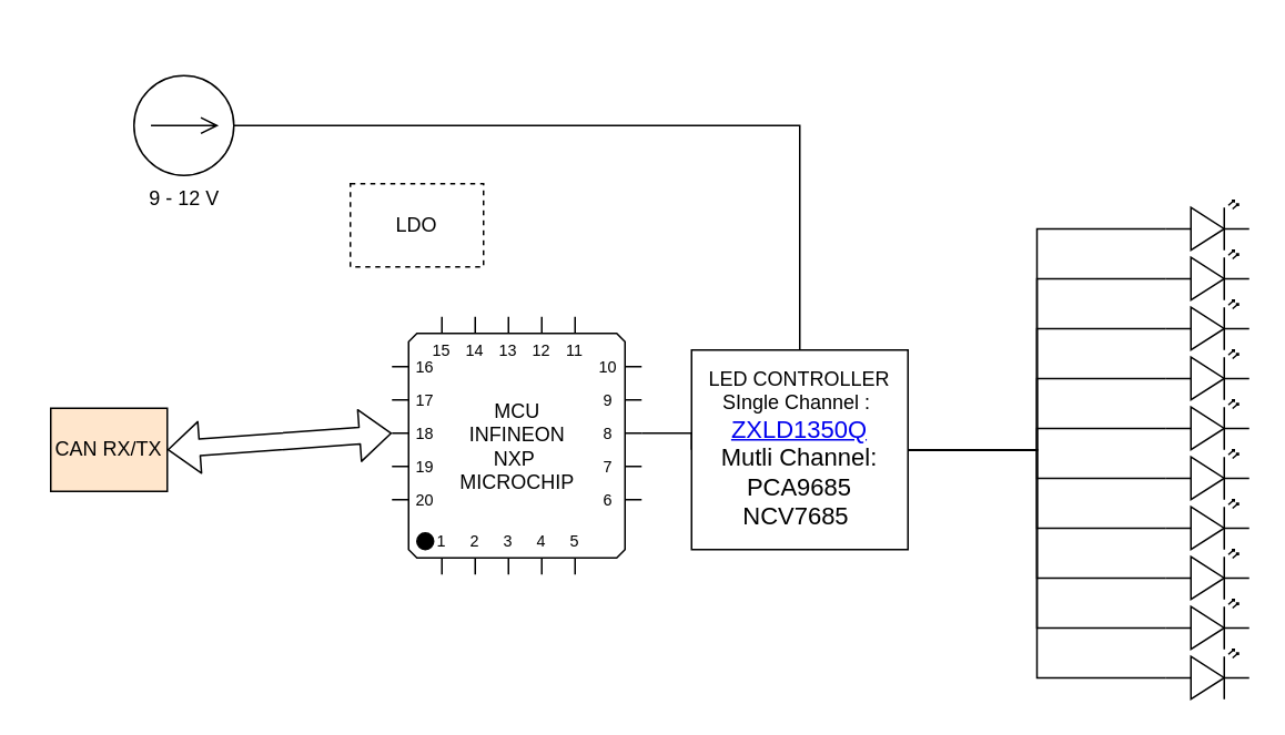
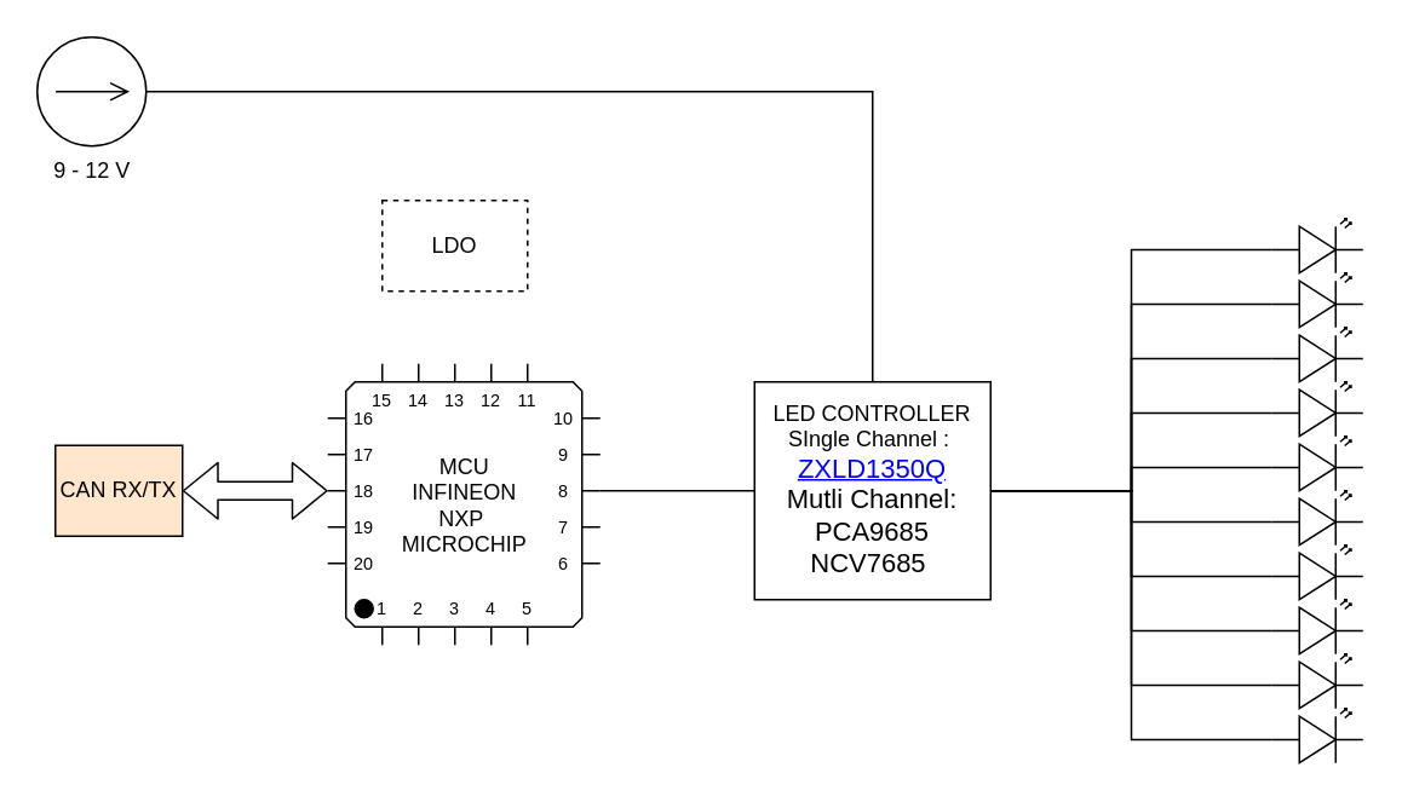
  <mxCell id="0" />
  <mxCell id="1" parent="0" />
  <mxCell id="2" style="edgeStyle=orthogonalEdgeStyle;rounded=0;orthogonalLoop=1;jettySize=auto;html=1;exitX=1;exitY=0.5;exitDx=0;exitDy=0;entryX=0;entryY=0.57;entryDx=0;entryDy=0;entryPerimeter=0;endArrow=none;endFill=0;" parent="1" source="12" target="15" edge="1"><mxGeometry relative="1" as="geometry" /></mxCell>
  <mxCell id="3" style="edgeStyle=orthogonalEdgeStyle;rounded=0;orthogonalLoop=1;jettySize=auto;html=1;exitX=1;exitY=0.5;exitDx=0;exitDy=0;entryX=0;entryY=0.57;entryDx=0;entryDy=0;entryPerimeter=0;endArrow=none;endFill=0;" parent="1" source="12" target="16" edge="1"><mxGeometry relative="1" as="geometry" /></mxCell>
  <mxCell id="4" style="edgeStyle=orthogonalEdgeStyle;rounded=0;orthogonalLoop=1;jettySize=auto;html=1;exitX=1;exitY=0.5;exitDx=0;exitDy=0;entryX=0;entryY=0.57;entryDx=0;entryDy=0;entryPerimeter=0;endArrow=none;endFill=0;" parent="1" source="12" target="17" edge="1"><mxGeometry relative="1" as="geometry" /></mxCell>
  <mxCell id="5" style="edgeStyle=orthogonalEdgeStyle;rounded=0;orthogonalLoop=1;jettySize=auto;html=1;exitX=1;exitY=0.5;exitDx=0;exitDy=0;entryX=0;entryY=0.57;entryDx=0;entryDy=0;entryPerimeter=0;endArrow=none;endFill=0;" parent="1" source="12" target="14" edge="1"><mxGeometry relative="1" as="geometry" /></mxCell>
  <mxCell id="6" style="edgeStyle=orthogonalEdgeStyle;rounded=0;orthogonalLoop=1;jettySize=auto;html=1;exitX=1;exitY=0.5;exitDx=0;exitDy=0;entryX=0;entryY=0.57;entryDx=0;entryDy=0;entryPerimeter=0;endArrow=none;endFill=0;" parent="1" source="12" target="13" edge="1"><mxGeometry relative="1" as="geometry" /></mxCell>
  <mxCell id="7" style="edgeStyle=orthogonalEdgeStyle;rounded=0;orthogonalLoop=1;jettySize=auto;html=1;exitX=1;exitY=0.5;exitDx=0;exitDy=0;entryX=0;entryY=0.57;entryDx=0;entryDy=0;entryPerimeter=0;endArrow=none;endFill=0;" parent="1" source="12" target="18" edge="1"><mxGeometry relative="1" as="geometry" /></mxCell>
  <mxCell id="8" style="edgeStyle=orthogonalEdgeStyle;rounded=0;orthogonalLoop=1;jettySize=auto;html=1;exitX=1;exitY=0.5;exitDx=0;exitDy=0;entryX=0;entryY=0.57;entryDx=0;entryDy=0;entryPerimeter=0;endArrow=none;endFill=0;" parent="1" source="12" target="19" edge="1"><mxGeometry relative="1" as="geometry" /></mxCell>
  <mxCell id="9" style="edgeStyle=orthogonalEdgeStyle;rounded=0;orthogonalLoop=1;jettySize=auto;html=1;exitX=1;exitY=0.5;exitDx=0;exitDy=0;entryX=0;entryY=0.57;entryDx=0;entryDy=0;entryPerimeter=0;endArrow=none;endFill=0;" parent="1" source="12" target="20" edge="1"><mxGeometry relative="1" as="geometry" /></mxCell>
  <mxCell id="10" style="edgeStyle=orthogonalEdgeStyle;rounded=0;orthogonalLoop=1;jettySize=auto;html=1;exitX=1;exitY=0.5;exitDx=0;exitDy=0;entryX=0;entryY=0.57;entryDx=0;entryDy=0;entryPerimeter=0;endArrow=none;endFill=0;" parent="1" source="12" target="21" edge="1"><mxGeometry relative="1" as="geometry" /></mxCell>
  <mxCell id="11" style="edgeStyle=orthogonalEdgeStyle;rounded=0;orthogonalLoop=1;jettySize=auto;html=1;exitX=1;exitY=0.5;exitDx=0;exitDy=0;entryX=0;entryY=0.57;entryDx=0;entryDy=0;entryPerimeter=0;endArrow=none;endFill=0;" parent="1" source="12" target="22" edge="1"><mxGeometry relative="1" as="geometry" /></mxCell>
  <mxCell id="12" value="LED CONTROLLER&lt;br&gt;SIngle Channel :&amp;nbsp;&lt;br&gt;&lt;span style=&quot;font-size: 11.0pt ; font-family: &amp;#34;calibri&amp;#34; , sans-serif&quot;&gt;&lt;a href=&quot;https://www.diodes.com/assets/Datasheets/ZXLD1350Q.pdf&quot;&gt;ZXLD1350Q&lt;/a&gt;&lt;br&gt;Mutli Channel:&lt;br&gt;&lt;/span&gt;&lt;span style=&quot;font-size: 11.0pt ; font-family: &amp;#34;calibri&amp;#34; , sans-serif&quot;&gt;PCA9685&lt;br&gt;&lt;/span&gt;&lt;span style=&quot;font-size: 11.0pt ; font-family: &amp;#34;calibri&amp;#34; , sans-serif&quot;&gt;NCV7685&amp;nbsp;&lt;/span&gt;&lt;span style=&quot;font-size: 11.0pt ; font-family: &amp;#34;calibri&amp;#34; , sans-serif&quot;&gt;&lt;br&gt;&lt;/span&gt;" style="rounded=0;whiteSpace=wrap;html=1;" parent="1" vertex="1"><mxGeometry x="415" y="210" width="130" height="120" as="geometry" /></mxCell>
  <mxCell id="13" value="" style="verticalLabelPosition=bottom;shadow=0;dashed=0;align=center;html=1;verticalAlign=top;shape=mxgraph.electrical.opto_electronics.led_2;pointerEvents=1;" parent="1" vertex="1"><mxGeometry x="700" y="120" width="50" height="30" as="geometry" /></mxCell>
  <mxCell id="14" value="" style="verticalLabelPosition=bottom;shadow=0;dashed=0;align=center;html=1;verticalAlign=top;shape=mxgraph.electrical.opto_electronics.led_2;pointerEvents=1;" parent="1" vertex="1"><mxGeometry x="700" y="150" width="50" height="30" as="geometry" /></mxCell>
  <mxCell id="15" value="" style="verticalLabelPosition=bottom;shadow=0;dashed=0;align=center;html=1;verticalAlign=top;shape=mxgraph.electrical.opto_electronics.led_2;pointerEvents=1;" parent="1" vertex="1"><mxGeometry x="700" y="180" width="50" height="30" as="geometry" /></mxCell>
  <mxCell id="16" value="" style="verticalLabelPosition=bottom;shadow=0;dashed=0;align=center;html=1;verticalAlign=top;shape=mxgraph.electrical.opto_electronics.led_2;pointerEvents=1;" parent="1" vertex="1"><mxGeometry x="700" y="210" width="50" height="30" as="geometry" /></mxCell>
  <mxCell id="17" value="" style="verticalLabelPosition=bottom;shadow=0;dashed=0;align=center;html=1;verticalAlign=top;shape=mxgraph.electrical.opto_electronics.led_2;pointerEvents=1;" parent="1" vertex="1"><mxGeometry x="700" y="240" width="50" height="30" as="geometry" /></mxCell>
  <mxCell id="18" value="" style="verticalLabelPosition=bottom;shadow=0;dashed=0;align=center;html=1;verticalAlign=top;shape=mxgraph.electrical.opto_electronics.led_2;pointerEvents=1;" parent="1" vertex="1"><mxGeometry x="700" y="270" width="50" height="30" as="geometry" /></mxCell>
  <mxCell id="19" value="" style="verticalLabelPosition=bottom;shadow=0;dashed=0;align=center;html=1;verticalAlign=top;shape=mxgraph.electrical.opto_electronics.led_2;pointerEvents=1;" parent="1" vertex="1"><mxGeometry x="700" y="300" width="50" height="30" as="geometry" /></mxCell>
  <mxCell id="20" value="" style="verticalLabelPosition=bottom;shadow=0;dashed=0;align=center;html=1;verticalAlign=top;shape=mxgraph.electrical.opto_electronics.led_2;pointerEvents=1;" parent="1" vertex="1"><mxGeometry x="700" y="330" width="50" height="30" as="geometry" /></mxCell>
  <mxCell id="21" value="" style="verticalLabelPosition=bottom;shadow=0;dashed=0;align=center;html=1;verticalAlign=top;shape=mxgraph.electrical.opto_electronics.led_2;pointerEvents=1;" parent="1" vertex="1"><mxGeometry x="700" y="360" width="50" height="30" as="geometry" /></mxCell>
  <mxCell id="22" value="" style="verticalLabelPosition=bottom;shadow=0;dashed=0;align=center;html=1;verticalAlign=top;shape=mxgraph.electrical.opto_electronics.led_2;pointerEvents=1;" parent="1" vertex="1"><mxGeometry x="700" y="390" width="50" height="30" as="geometry" /></mxCell>
  <mxCell id="23" style="edgeStyle=orthogonalEdgeStyle;rounded=0;orthogonalLoop=1;jettySize=auto;html=1;exitX=1;exitY=0.5;exitDx=0;exitDy=0;exitPerimeter=0;entryX=0.5;entryY=0;entryDx=0;entryDy=0;endArrow=none;endFill=0;" parent="1" target="12" edge="1" source="24"><mxGeometry relative="1" as="geometry"><mxPoint x="210" y="50" as="sourcePoint" /></mxGeometry></mxCell>
- <mxCell id="24" value="9 - 12 V&lt;br&gt;" style="pointerEvents=1;verticalLabelPosition=bottom;shadow=0;dashed=0;align=center;html=1;verticalAlign=top;shape=mxgraph.electrical.signal_sources.source;aspect=fixed;points=[[0.5,0,0],[1,0.5,0],[0.5,1,0],[0,0.5,0]];elSignalType=dc1;" parent="1" vertex="1"><mxGeometry x="80" y="45" width="60" height="60" as="geometry" /></mxCell>
+ <mxCell id="24" value="9 - 12 V&lt;br&gt;" style="pointerEvents=1;verticalLabelPosition=bottom;shadow=0;dashed=0;align=center;html=1;verticalAlign=top;shape=mxgraph.electrical.signal_sources.source;aspect=fixed;points=[[0.5,0,0],[1,0.5,0],[0.5,1,0],[0,0.5,0]];elSignalType=dc1;" parent="1" vertex="1"><mxGeometry x="20" y="20" width="60" height="60" as="geometry" /></mxCell>
  <mxCell id="25" style="edgeStyle=orthogonalEdgeStyle;rounded=0;orthogonalLoop=1;jettySize=auto;html=1;exitX=1;exitY=0;exitDx=0;exitDy=70;exitPerimeter=0;entryX=0;entryY=0.5;entryDx=0;entryDy=0;endArrow=none;endFill=0;" parent="1" source="26" target="12" edge="1"><mxGeometry relative="1" as="geometry" /></mxCell>
- <mxCell id="26" value="MCU&lt;br&gt;INFINEON&lt;br&gt;NXP&amp;nbsp;&lt;br&gt;MICROCHIP" style="shadow=0;dashed=0;align=center;html=1;strokeWidth=1;shape=mxgraph.electrical.logic_gates.qfp_ic;labelNames=a,b,c,d,e,f,g,h,i,j,k,l,m,n,o,p,q,r,s,t,u,v,w,x,y,z,a1,b1,c1,d1,e1,f1,g1,h1,i1,j1,k1,l1,m1,n1;" parent="1" vertex="1"><mxGeometry x="235" y="190" width="150" height="155" as="geometry" /></mxCell>
+ <mxCell id="26" value="MCU&lt;br&gt;INFINEON&lt;br&gt;NXP&amp;nbsp;&lt;br&gt;MICROCHIP" style="shadow=0;dashed=0;align=center;html=1;strokeWidth=1;shape=mxgraph.electrical.logic_gates.qfp_ic;labelNames=a,b,c,d,e,f,g,h,i,j,k,l,m,n,o,p,q,r,s,t,u,v,w,x,y,z,a1,b1,c1,d1,e1,f1,g1,h1,i1,j1,k1,l1,m1,n1;" parent="1" vertex="1"><mxGeometry x="180" y="200" width="150" height="155" as="geometry" /></mxCell>
  <mxCell id="27" value="LDO" style="rounded=0;whiteSpace=wrap;html=1;dashed=1;" parent="1" vertex="1"><mxGeometry x="210" y="110" width="80" height="50" as="geometry" /></mxCell>
  <mxCell id="28" value="CAN RX/TX" style="rounded=0;whiteSpace=wrap;html=1;fillColor=#ffe6cc;" parent="1" vertex="1"><mxGeometry x="30" y="245" width="70" height="50" as="geometry" /></mxCell>
  <mxCell id="29" value="" style="shape=flexArrow;endArrow=classic;startArrow=classic;html=1;exitX=0;exitY=0;exitDx=0;exitDy=70;exitPerimeter=0;" edge="1" parent="1" source="26"><mxGeometry width="100" height="100" relative="1" as="geometry"><mxPoint x="100" y="355" as="sourcePoint" /><mxPoint x="100" y="270" as="targetPoint" /><Array as="points" /></mxGeometry></mxCell>
